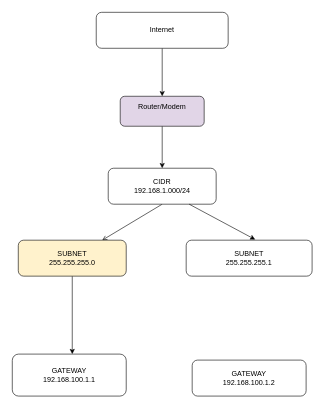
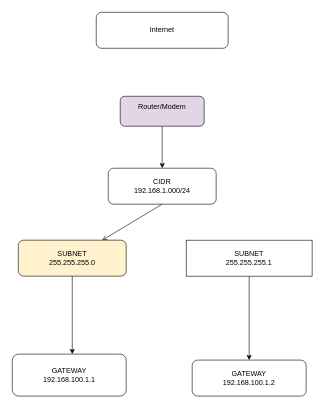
  <mxCell id="0" />
  <mxCell id="1" parent="0" />
- <mxCell id="2" style="edgeStyle=orthogonalEdgeStyle;rounded=0;orthogonalLoop=1;jettySize=auto;html=1;exitX=0.5;exitY=1;exitDx=0;exitDy=0;" edge="1" parent="1" source="3" target="5"><mxGeometry relative="1" as="geometry"><mxPoint x="270" y="190" as="targetPoint" /></mxGeometry></mxCell>
  <mxCell id="3" value="Internet" style="rounded=1;whiteSpace=wrap;html=1;" vertex="1" parent="1"><mxGeometry x="160" y="20" width="220" height="60" as="geometry" /></mxCell>
  <mxCell id="4" style="edgeStyle=none;rounded=0;orthogonalLoop=1;jettySize=auto;html=1;exitX=0.5;exitY=1;exitDx=0;exitDy=0;" edge="1" parent="1" source="5" target="7"><mxGeometry relative="1" as="geometry"><mxPoint x="270" y="310" as="targetPoint" /></mxGeometry></mxCell>
  <mxCell id="5" value="Router/Modem&lt;div&gt;&lt;br&gt;&lt;/div&gt;" style="rounded=1;whiteSpace=wrap;html=1;fillColor=#e1d5e7;" vertex="1" parent="1"><mxGeometry x="200" y="160" width="140" height="50" as="geometry" /></mxCell>
  <mxCell id="6" style="edgeStyle=none;rounded=0;orthogonalLoop=1;jettySize=auto;html=1;exitX=0.5;exitY=1;exitDx=0;exitDy=0;endArrow=open;" edge="1" parent="1" source="7" target="9"><mxGeometry relative="1" as="geometry"><mxPoint x="270" y="440" as="targetPoint" /></mxGeometry></mxCell>
  <mxCell id="7" value="CIDR&lt;div&gt;192.168.1.000/24&lt;/div&gt;" style="rounded=1;whiteSpace=wrap;html=1;" vertex="1" parent="1"><mxGeometry x="180" y="280" width="180" height="60" as="geometry" /></mxCell>
  <mxCell id="8" style="edgeStyle=none;rounded=0;orthogonalLoop=1;jettySize=auto;html=1;exitX=0.5;exitY=1;exitDx=0;exitDy=0;" edge="1" parent="1" source="9"><mxGeometry relative="1" as="geometry"><mxPoint x="120" y="590" as="targetPoint" /></mxGeometry></mxCell>
  <mxCell id="9" value="SUBNET&lt;div&gt;255.255.255.0&lt;/div&gt;" style="rounded=1;whiteSpace=wrap;html=1;fillColor=#fff2cc;" vertex="1" parent="1"><mxGeometry x="30" y="400" width="180" height="60" as="geometry" /></mxCell>
- <mxCell id="11" value="SUBNET&lt;div&gt;255.255.255.1&lt;/div&gt;" style="rounded=1;whiteSpace=wrap;html=1;" vertex="1" parent="1"><mxGeometry x="310" y="400" width="210" height="60" as="geometry" /></mxCell>
- <mxCell id="12" style="edgeStyle=none;rounded=0;orthogonalLoop=1;jettySize=auto;html=1;exitX=0.75;exitY=1;exitDx=0;exitDy=0;entryX=0.548;entryY=-0.017;entryDx=0;entryDy=0;entryPerimeter=0;" edge="1" parent="1" source="7" target="11"><mxGeometry relative="1" as="geometry" /></mxCell>
+ <mxCell id="10" style="edgeStyle=none;rounded=0;orthogonalLoop=1;jettySize=auto;html=1;exitX=0.5;exitY=1;exitDx=0;exitDy=0;" edge="1" parent="1" source="11" target="13"><mxGeometry relative="1" as="geometry"><mxPoint x="415" y="590" as="targetPoint" /></mxGeometry></mxCell>
+ <mxCell id="11" value="SUBNET&lt;div&gt;255.255.255.1&lt;/div&gt;" style="whiteSpace=wrap;html=1;rounded=0;" vertex="1" parent="1"><mxGeometry x="310" y="400" width="210" height="60" as="geometry" /></mxCell>
  <mxCell id="13" value="GATEWAY&lt;div&gt;192.168.100.1.2&lt;/div&gt;" style="rounded=1;whiteSpace=wrap;html=1;" vertex="1" parent="1"><mxGeometry x="320" y="600" width="190" height="60" as="geometry" /></mxCell>
  <mxCell id="14" value="GATEWAY&lt;div&gt;192.168.100.1.1&lt;/div&gt;" style="rounded=1;whiteSpace=wrap;html=1;" vertex="1" parent="1"><mxGeometry x="20" y="590" width="190" height="70" as="geometry" /></mxCell>
